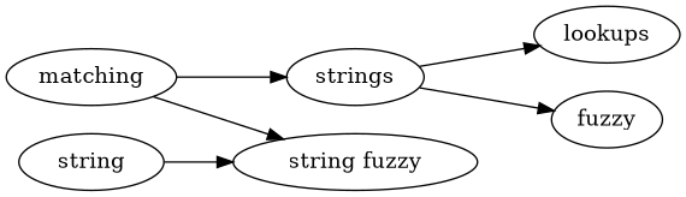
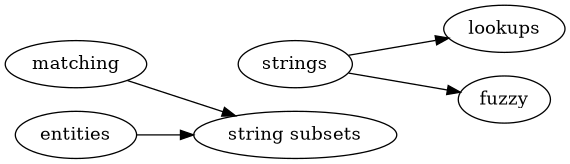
  digraph {
    rankdir=LR
    matching
    strings
-   "string subsets" [label="string fuzzy"]
+   "string subsets"
    lookups
    fuzzy
-   entities [label=string]
-   matching -> strings
+   entities
    matching -> "string subsets"
    strings -> lookups
    strings -> fuzzy
    entities -> "string subsets"
  }
